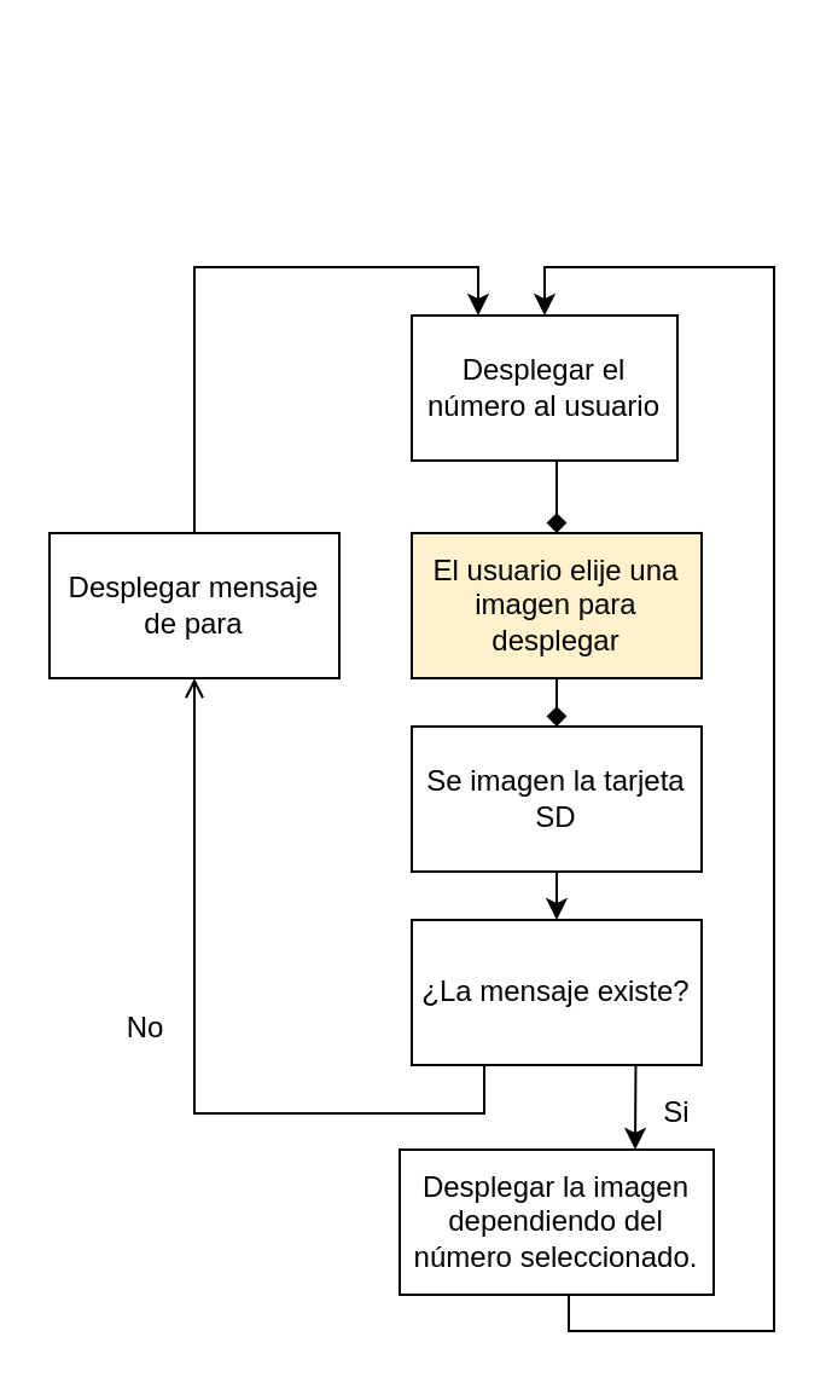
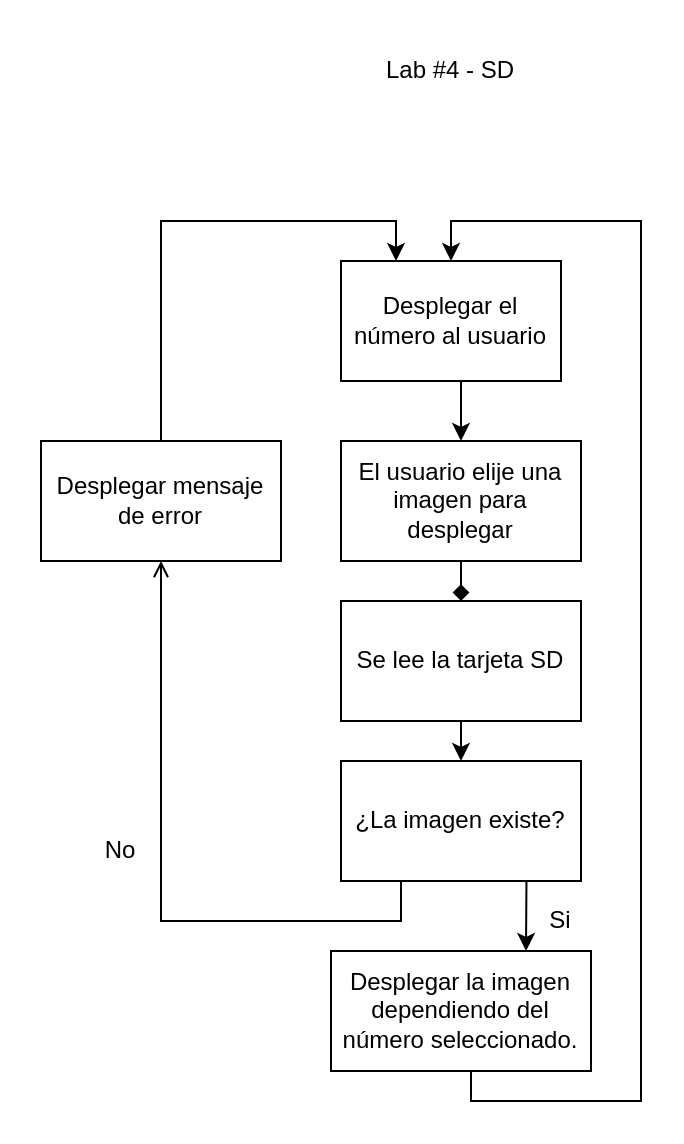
  <mxCell id="0" />
  <mxCell id="1" parent="0" />
- <mxCell id="3" style="edgeStyle=orthogonalEdgeStyle;rounded=0;orthogonalLoop=1;jettySize=auto;html=1;exitX=0.5;exitY=1;exitDx=0;exitDy=0;entryX=0.5;entryY=0;entryDx=0;entryDy=0;endArrow=diamond;" edge="1" parent="1" source="4" target="6"><mxGeometry relative="1" as="geometry" /></mxCell>
+ <mxCell id="2" value="Lab #4 - SD" style="text;html=1;strokeColor=none;fillColor=none;align=center;verticalAlign=middle;whiteSpace=wrap;rounded=0;" vertex="1" parent="1"><mxGeometry x="190" y="20" width="70" height="30" as="geometry" /></mxCell>
+ <mxCell id="3" style="edgeStyle=orthogonalEdgeStyle;rounded=0;orthogonalLoop=1;jettySize=auto;html=1;exitX=0.5;exitY=1;exitDx=0;exitDy=0;entryX=0.5;entryY=0;entryDx=0;entryDy=0;" edge="1" parent="1" source="4" target="6"><mxGeometry relative="1" as="geometry" /></mxCell>
  <mxCell id="4" value="Desplegar el número al usuario" style="rounded=0;whiteSpace=wrap;html=1;" vertex="1" parent="1"><mxGeometry x="170" y="130" width="110" height="60" as="geometry" /></mxCell>
  <mxCell id="5" style="edgeStyle=orthogonalEdgeStyle;rounded=0;orthogonalLoop=1;jettySize=auto;html=1;exitX=0.5;exitY=1;exitDx=0;exitDy=0;entryX=0.5;entryY=0;entryDx=0;entryDy=0;endArrow=diamond;" edge="1" parent="1" source="6" target="17"><mxGeometry relative="1" as="geometry" /></mxCell>
- <mxCell id="6" value="El usuario elije una imagen para desplegar" style="rounded=0;whiteSpace=wrap;html=1;fillColor=#fff2cc;" vertex="1" parent="1"><mxGeometry x="170" y="220" width="120" height="60" as="geometry" /></mxCell>
+ <mxCell id="6" value="El usuario elije una imagen para desplegar" style="rounded=0;whiteSpace=wrap;html=1;" vertex="1" parent="1"><mxGeometry x="170" y="220" width="120" height="60" as="geometry" /></mxCell>
  <mxCell id="7" style="edgeStyle=orthogonalEdgeStyle;rounded=0;orthogonalLoop=1;jettySize=auto;html=1;exitX=0.75;exitY=1;exitDx=0;exitDy=0;entryX=0.75;entryY=0;entryDx=0;entryDy=0;" edge="1" parent="1" source="9" target="11"><mxGeometry relative="1" as="geometry"><Array as="points"><mxPoint x="263" y="400" /><mxPoint x="263" y="438" /></Array></mxGeometry></mxCell>
  <mxCell id="8" style="edgeStyle=orthogonalEdgeStyle;rounded=0;orthogonalLoop=1;jettySize=auto;html=1;exitX=0.25;exitY=1;exitDx=0;exitDy=0;entryX=0.5;entryY=1;entryDx=0;entryDy=0;endArrow=open;" edge="1" parent="1" source="9" target="15"><mxGeometry relative="1" as="geometry"><Array as="points"><mxPoint x="200" y="460" /><mxPoint x="80" y="460" /></Array></mxGeometry></mxCell>
- <mxCell id="9" value="¿La mensaje existe?" style="rounded=0;whiteSpace=wrap;html=1;" vertex="1" parent="1"><mxGeometry x="170" y="380" width="120" height="60" as="geometry" /></mxCell>
+ <mxCell id="9" value="¿La imagen existe?" style="rounded=0;whiteSpace=wrap;html=1;" vertex="1" parent="1"><mxGeometry x="170" y="380" width="120" height="60" as="geometry" /></mxCell>
  <mxCell id="10" style="edgeStyle=orthogonalEdgeStyle;rounded=0;orthogonalLoop=1;jettySize=auto;html=1;exitX=0.5;exitY=1;exitDx=0;exitDy=0;entryX=0.5;entryY=0;entryDx=0;entryDy=0;" edge="1" parent="1" source="11" target="4"><mxGeometry relative="1" as="geometry"><Array as="points"><mxPoint x="235" y="550" /><mxPoint x="320" y="550" /><mxPoint x="320" y="110" /><mxPoint x="225" y="110" /></Array></mxGeometry></mxCell>
  <mxCell id="11" value="Desplegar la imagen dependiendo del número seleccionado." style="rounded=0;whiteSpace=wrap;html=1;" vertex="1" parent="1"><mxGeometry x="165" y="475" width="130" height="60" as="geometry" /></mxCell>
  <mxCell id="12" value="Si" style="text;html=1;strokeColor=none;fillColor=none;align=center;verticalAlign=middle;whiteSpace=wrap;rounded=0;" vertex="1" parent="1"><mxGeometry x="250" y="445" width="60" height="30" as="geometry" /></mxCell>
  <mxCell id="13" value="No" style="text;html=1;strokeColor=none;fillColor=none;align=center;verticalAlign=middle;whiteSpace=wrap;rounded=0;" vertex="1" parent="1"><mxGeometry x="30" y="410" width="60" height="30" as="geometry" /></mxCell>
  <mxCell id="14" style="edgeStyle=orthogonalEdgeStyle;rounded=0;orthogonalLoop=1;jettySize=auto;html=1;exitX=0.5;exitY=0;exitDx=0;exitDy=0;entryX=0.25;entryY=0;entryDx=0;entryDy=0;" edge="1" parent="1" source="15" target="4"><mxGeometry relative="1" as="geometry" /></mxCell>
- <mxCell id="15" value="Desplegar mensaje de para" style="rounded=0;whiteSpace=wrap;html=1;" vertex="1" parent="1"><mxGeometry x="20" y="220" width="120" height="60" as="geometry" /></mxCell>
+ <mxCell id="15" value="Desplegar mensaje de error" style="rounded=0;whiteSpace=wrap;html=1;" vertex="1" parent="1"><mxGeometry x="20" y="220" width="120" height="60" as="geometry" /></mxCell>
  <mxCell id="16" style="edgeStyle=orthogonalEdgeStyle;rounded=0;orthogonalLoop=1;jettySize=auto;html=1;exitX=0.5;exitY=1;exitDx=0;exitDy=0;entryX=0.5;entryY=0;entryDx=0;entryDy=0;" edge="1" parent="1" source="17" target="9"><mxGeometry relative="1" as="geometry" /></mxCell>
- <mxCell id="17" value="Se imagen la tarjeta SD" style="rounded=0;whiteSpace=wrap;html=1;" vertex="1" parent="1"><mxGeometry x="170" y="300" width="120" height="60" as="geometry" /></mxCell>
+ <mxCell id="17" value="Se lee la tarjeta SD" style="rounded=0;whiteSpace=wrap;html=1;" vertex="1" parent="1"><mxGeometry x="170" y="300" width="120" height="60" as="geometry" /></mxCell>
